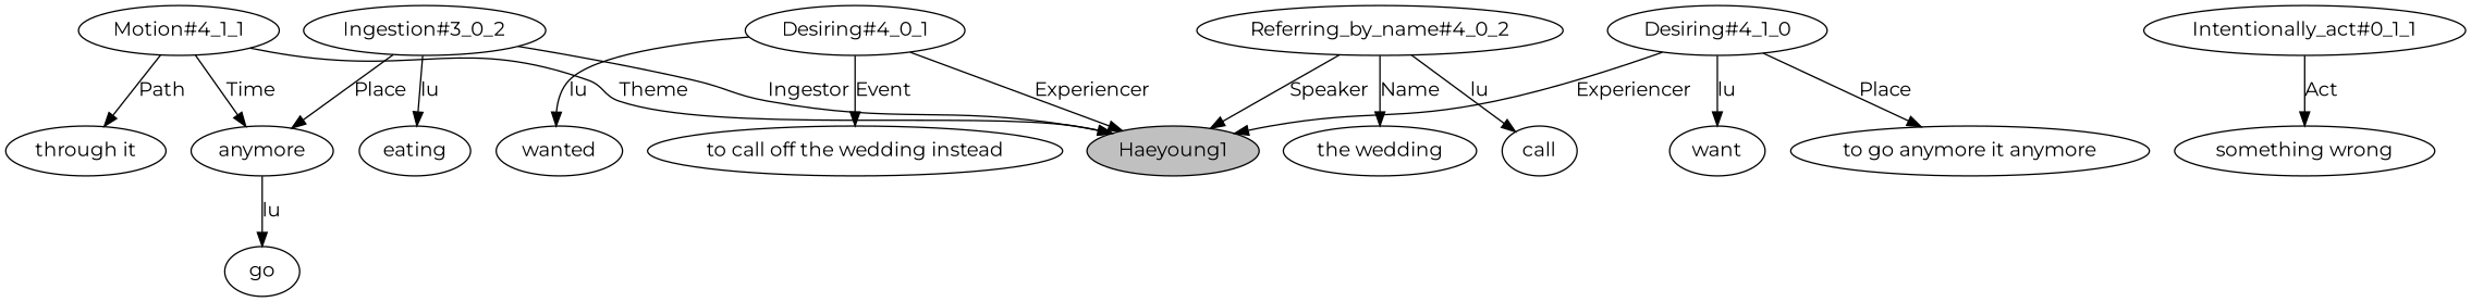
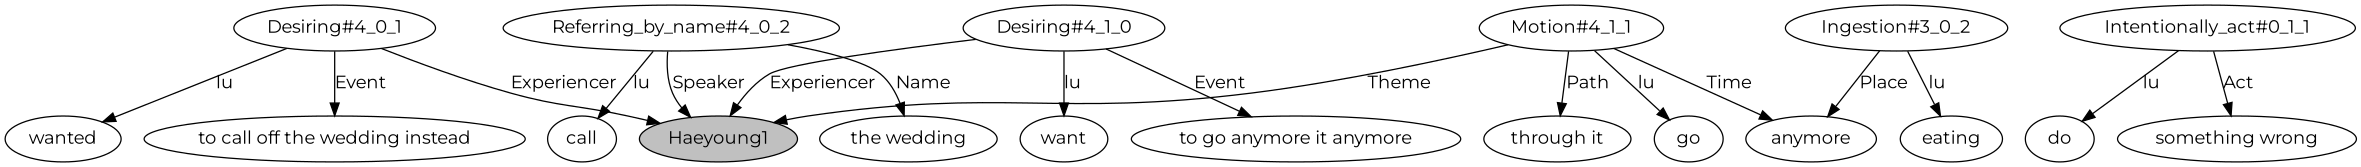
  digraph {
    fontname=Montserrat
    node [fontname=Montserrat]
    edge [fontname=Montserrat]
    n1 [fillcolor=gray label=Haeyoung1 style=filled]
    n2 [label="Intentionally_act#0_1_1"]
+   n3 [label=do]
    n4 [label="something wrong"]
    n5 [label="Ingestion#3_0_2"]
    n6 [label=eating]
    n7 [label=anymore]
    n8 [label="Desiring#4_0_1"]
    n9 [label=wanted]
    n10 [label="to call off the wedding instead"]
    n11 [label="Referring_by_name#4_0_2"]
    n12 [label=call]
    n13 [label="the wedding"]
    n14 [label="Desiring#4_1_0"]
    n15 [label=want]
    n16 [label="to go anymore it anymore"]
    n17 [label="Motion#4_1_1"]
    n18 [label=go]
    n19 [label="through it"]
+   n2 -> n3 [label=lu]
    n2 -> n4 [label=Act]
-   n5 -> n1 [label=Ingestor]
    n5 -> n6 [label=lu]
    n5 -> n7 [label=Place]
    n8 -> n1 [label=Experiencer]
    n8 -> n9 [label=lu]
    n8 -> n10 [label=Event]
    n11 -> n1 [label=Speaker]
    n11 -> n12 [label=lu]
    n11 -> n13 [label=Name]
    n14 -> n1 [label=Experiencer]
    n14 -> n15 [label=lu]
-   n14 -> n16 [label=Place]
+   n14 -> n16 [label=Event]
    n17 -> n1 [label=Theme]
    n17 -> n7 [label=Time]
-   n7 -> n18 [label=lu]
+   n17 -> n18 [label=lu]
    n17 -> n19 [label=Path]
  }
